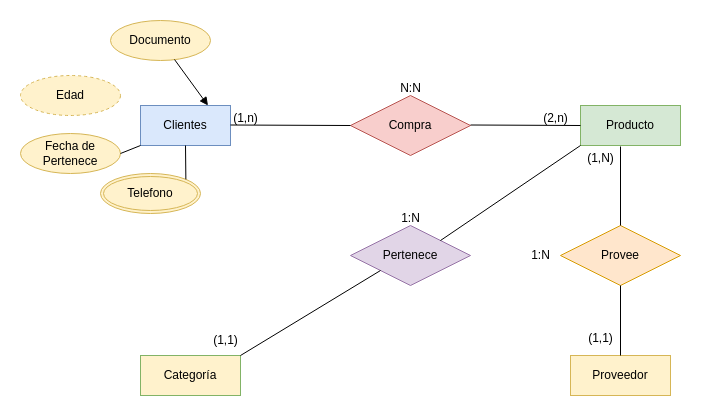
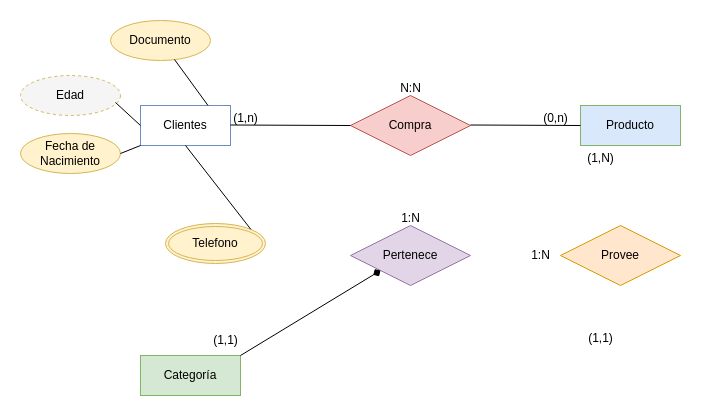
  <mxCell id="0" />
  <mxCell id="1" parent="0" />
  <mxCell id="2" value="Compra" style="shape=rhombus;perimeter=rhombusPerimeter;whiteSpace=wrap;html=1;align=center;fillColor=#f8cecc;strokeColor=#b85450;" parent="1" vertex="1"><mxGeometry x="350" y="95" width="120" height="60" as="geometry" /></mxCell>
- <mxCell id="3" value="Clientes" style="whiteSpace=wrap;html=1;align=center;fillColor=#dae8fc;strokeColor=#6c8ebf;" parent="1" vertex="1"><mxGeometry x="140" y="105" width="90" height="40" as="geometry" /></mxCell>
- <mxCell id="4" value="Producto" style="whiteSpace=wrap;html=1;align=center;fillColor=#d5e8d4;strokeColor=#82b366;" parent="1" vertex="1"><mxGeometry x="580" y="105" width="100" height="40" as="geometry" /></mxCell>
+ <mxCell id="3" value="Clientes" style="whiteSpace=wrap;html=1;align=center;fillColor=#ffffff;strokeColor=#6c8ebf;" parent="1" vertex="1"><mxGeometry x="140" y="105" width="90" height="40" as="geometry" /></mxCell>
+ <mxCell id="4" value="Producto" style="whiteSpace=wrap;html=1;align=center;fillColor=#dae8fc;strokeColor=#82b366;" parent="1" vertex="1"><mxGeometry x="580" y="105" width="100" height="40" as="geometry" /></mxCell>
  <mxCell id="5" value="" style="endArrow=none;html=1;rounded=0;entryX=0;entryY=0.5;entryDx=0;entryDy=0;" parent="1" target="2" edge="1"><mxGeometry relative="1" as="geometry"><mxPoint x="230" y="124.5" as="sourcePoint" /><mxPoint x="340" y="125" as="targetPoint" /></mxGeometry></mxCell>
  <mxCell id="6" value="" style="endArrow=none;html=1;rounded=0;entryX=0;entryY=0.5;entryDx=0;entryDy=0;" parent="1" target="4" edge="1"><mxGeometry relative="1" as="geometry"><mxPoint x="470" y="124.5" as="sourcePoint" /><mxPoint x="570" y="125" as="targetPoint" /></mxGeometry></mxCell>
  <mxCell id="7" value="N:N" style="text;html=1;align=center;verticalAlign=middle;resizable=0;points=[];autosize=1;strokeColor=none;fillColor=none;" parent="1" vertex="1"><mxGeometry x="390" y="73" width="40" height="30" as="geometry" /></mxCell>
  <mxCell id="8" value="(1,n&lt;span style=&quot;background-color: transparent; color: light-dark(rgb(0, 0, 0), rgb(255, 255, 255));&quot;&gt;)&lt;/span&gt;" style="text;html=1;align=center;verticalAlign=middle;resizable=0;points=[];autosize=1;strokeColor=none;fillColor=none;" parent="1" vertex="1"><mxGeometry x="220" y="103" width="50" height="30" as="geometry" /></mxCell>
- <mxCell id="9" value="(2,n)" style="text;html=1;align=center;verticalAlign=middle;resizable=0;points=[];autosize=1;strokeColor=none;fillColor=none;" parent="1" vertex="1"><mxGeometry x="530" y="103" width="50" height="30" as="geometry" /></mxCell>
- <mxCell id="10" value="Fecha de Pertenece" style="ellipse;whiteSpace=wrap;html=1;align=center;fillColor=#fff2cc;strokeColor=#d6b656;" parent="1" vertex="1"><mxGeometry x="20" y="133" width="100" height="40" as="geometry" /></mxCell>
+ <mxCell id="9" value="(0,n)" style="text;html=1;align=center;verticalAlign=middle;resizable=0;points=[];autosize=1;strokeColor=none;fillColor=none;" parent="1" vertex="1"><mxGeometry x="530" y="103" width="50" height="30" as="geometry" /></mxCell>
+ <mxCell id="10" value="Fecha de Nacimiento" style="ellipse;whiteSpace=wrap;html=1;align=center;fillColor=#fff2cc;strokeColor=#d6b656;" parent="1" vertex="1"><mxGeometry x="20" y="133" width="100" height="40" as="geometry" /></mxCell>
  <mxCell id="11" value="Documento" style="ellipse;whiteSpace=wrap;html=1;align=center;fillColor=#fff2cc;strokeColor=#d6b656;" parent="1" vertex="1"><mxGeometry x="110" y="20" width="100" height="40" as="geometry" /></mxCell>
  <mxCell id="12" value="Pertenece" style="shape=rhombus;perimeter=rhombusPerimeter;whiteSpace=wrap;html=1;align=center;fillColor=#e1d5e7;strokeColor=#9673a6;" parent="1" vertex="1"><mxGeometry x="350" y="225" width="120" height="60" as="geometry" /></mxCell>
  <mxCell id="13" value="Provee" style="shape=rhombus;perimeter=rhombusPerimeter;whiteSpace=wrap;html=1;align=center;fillColor=#ffe6cc;strokeColor=#d79b00;" parent="1" vertex="1"><mxGeometry x="560" y="225" width="120" height="60" as="geometry" /></mxCell>
- <mxCell id="14" value="Proveedor" style="whiteSpace=wrap;html=1;align=center;fillColor=#fff2cc;strokeColor=#d6b656;" parent="1" vertex="1"><mxGeometry x="570" y="355" width="100" height="40" as="geometry" /></mxCell>
- <mxCell id="15" value="Categoría" style="whiteSpace=wrap;html=1;align=center;fillColor=#fff2cc;strokeColor=#82b366;" parent="1" vertex="1"><mxGeometry x="140" y="355" width="100" height="40" as="geometry" /></mxCell>
- <mxCell id="16" value="" style="endArrow=none;html=1;rounded=0;entryX=0.5;entryY=0;entryDx=0;entryDy=0;exitX=0.4;exitY=1.025;exitDx=0;exitDy=0;exitPerimeter=0;" parent="1" source="4" target="13" edge="1"><mxGeometry relative="1" as="geometry"><mxPoint x="620" y="147" as="sourcePoint" /><mxPoint x="620" y="222" as="targetPoint" /></mxGeometry></mxCell>
- <mxCell id="17" value="" style="endArrow=none;html=1;rounded=0;exitX=0.5;exitY=1;exitDx=0;exitDy=0;entryX=0.5;entryY=0;entryDx=0;entryDy=0;" parent="1" source="13" target="14" edge="1"><mxGeometry relative="1" as="geometry"><mxPoint x="600" y="315" as="sourcePoint" /><mxPoint x="620" y="352" as="targetPoint" /></mxGeometry></mxCell>
- <mxCell id="18" value="" style="endArrow=none;html=1;rounded=0;exitX=1;exitY=0;exitDx=0;exitDy=0;entryX=0;entryY=1;entryDx=0;entryDy=0;" parent="1" source="15" target="12" edge="1"><mxGeometry relative="1" as="geometry"><mxPoint x="290" y="225" as="sourcePoint" /><mxPoint x="450" y="225" as="targetPoint" /></mxGeometry></mxCell>
- <mxCell id="19" value="" style="endArrow=none;html=1;rounded=0;entryX=0;entryY=1;entryDx=0;entryDy=0;exitX=1;exitY=0;exitDx=0;exitDy=0;" parent="1" source="12" target="4" edge="1"><mxGeometry relative="1" as="geometry"><mxPoint x="440" y="240" as="sourcePoint" /><mxPoint x="580" y="155" as="targetPoint" /></mxGeometry></mxCell>
- <mxCell id="20" value="Edad" style="ellipse;whiteSpace=wrap;html=1;align=center;dashed=1;fillColor=#fff2cc;strokeColor=#d6b656;" parent="1" vertex="1"><mxGeometry x="20" y="75" width="100" height="40" as="geometry" /></mxCell>
- <mxCell id="21" value="Telefono" style="ellipse;shape=doubleEllipse;margin=3;whiteSpace=wrap;html=1;align=center;fillColor=#fff2cc;strokeColor=#d6b656;" parent="1" vertex="1"><mxGeometry x="100" y="173" width="100" height="40" as="geometry" /></mxCell>
+ <mxCell id="15" value="Categoría" style="whiteSpace=wrap;html=1;align=center;fillColor=#d5e8d4;strokeColor=#82b366;" parent="1" vertex="1"><mxGeometry x="140" y="355" width="100" height="40" as="geometry" /></mxCell>
+ <mxCell id="18" value="" style="endArrow=diamond;html=1;rounded=0;exitX=1;exitY=0;exitDx=0;exitDy=0;entryX=0;entryY=1;entryDx=0;entryDy=0;" parent="1" source="15" target="12" edge="1"><mxGeometry relative="1" as="geometry"><mxPoint x="290" y="225" as="sourcePoint" /><mxPoint x="450" y="225" as="targetPoint" /></mxGeometry></mxCell>
+ <mxCell id="20" value="Edad" style="ellipse;whiteSpace=wrap;html=1;align=center;dashed=1;fillColor=#f5f5f5;strokeColor=#d6b656;" parent="1" vertex="1"><mxGeometry x="20" y="75" width="100" height="40" as="geometry" /></mxCell>
+ <mxCell id="21" value="Telefono" style="ellipse;shape=doubleEllipse;margin=3;whiteSpace=wrap;html=1;align=center;fillColor=#fff2cc;strokeColor=#d6b656;" parent="1" vertex="1"><mxGeometry x="165" y="223" width="100" height="40" as="geometry" /></mxCell>
  <mxCell id="22" value="1:N" style="text;html=1;align=center;verticalAlign=middle;resizable=0;points=[];autosize=1;strokeColor=none;fillColor=none;" parent="1" vertex="1"><mxGeometry x="390" y="203" width="40" height="30" as="geometry" /></mxCell>
  <mxCell id="23" value="1:N" style="text;html=1;align=center;verticalAlign=middle;resizable=0;points=[];autosize=1;strokeColor=none;fillColor=none;" parent="1" vertex="1"><mxGeometry x="520" y="240" width="40" height="30" as="geometry" /></mxCell>
  <mxCell id="24" value="(1,N)" style="text;html=1;align=center;verticalAlign=middle;resizable=0;points=[];autosize=1;strokeColor=none;fillColor=none;" parent="1" vertex="1"><mxGeometry x="575" y="143" width="50" height="30" as="geometry" /></mxCell>
  <mxCell id="25" value="(1,1)" style="text;html=1;align=center;verticalAlign=middle;resizable=0;points=[];autosize=1;strokeColor=none;fillColor=none;" parent="1" vertex="1"><mxGeometry x="575" y="323" width="50" height="30" as="geometry" /></mxCell>
  <mxCell id="26" value="(1,1)" style="text;html=1;align=center;verticalAlign=middle;resizable=0;points=[];autosize=1;strokeColor=none;fillColor=none;" parent="1" vertex="1"><mxGeometry x="200" y="325" width="50" height="30" as="geometry" /></mxCell>
- <mxCell id="27" value="" style="endArrow=block;html=1;rounded=0;exitX=0.64;exitY=0.975;exitDx=0;exitDy=0;exitPerimeter=0;entryX=0.75;entryY=0;entryDx=0;entryDy=0;" parent="1" source="11" target="3" edge="1"><mxGeometry relative="1" as="geometry"><mxPoint x="290" y="225" as="sourcePoint" /><mxPoint x="450" y="225" as="targetPoint" /></mxGeometry></mxCell>
+ <mxCell id="27" value="" style="endArrow=none;html=1;rounded=0;exitX=0.64;exitY=0.975;exitDx=0;exitDy=0;exitPerimeter=0;entryX=0.75;entryY=0;entryDx=0;entryDy=0;" parent="1" source="11" target="3" edge="1"><mxGeometry relative="1" as="geometry"><mxPoint x="290" y="225" as="sourcePoint" /><mxPoint x="450" y="225" as="targetPoint" /></mxGeometry></mxCell>
  <mxCell id="28" value="" style="endArrow=none;html=1;rounded=0;exitX=0.5;exitY=1;exitDx=0;exitDy=0;entryX=1;entryY=0;entryDx=0;entryDy=0;" parent="1" source="3" target="21" edge="1"><mxGeometry relative="1" as="geometry"><mxPoint x="290" y="225" as="sourcePoint" /><mxPoint x="450" y="225" as="targetPoint" /></mxGeometry></mxCell>
+ <mxCell id="29" value="" style="endArrow=none;html=1;rounded=0;exitX=0.95;exitY=0.675;exitDx=0;exitDy=0;exitPerimeter=0;entryX=0;entryY=0.5;entryDx=0;entryDy=0;" parent="1" source="20" target="3" edge="1"><mxGeometry relative="1" as="geometry"><mxPoint x="290" y="225" as="sourcePoint" /><mxPoint x="450" y="225" as="targetPoint" /></mxGeometry></mxCell>
  <mxCell id="30" value="" style="endArrow=none;html=1;rounded=0;exitX=0;exitY=1;exitDx=0;exitDy=0;entryX=1;entryY=0.5;entryDx=0;entryDy=0;" parent="1" source="3" target="10" edge="1"><mxGeometry relative="1" as="geometry"><mxPoint x="290" y="225" as="sourcePoint" /><mxPoint x="450" y="225" as="targetPoint" /></mxGeometry></mxCell>
